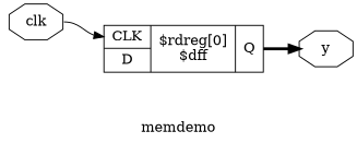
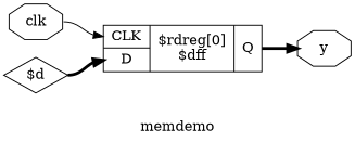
  digraph {
    label=memdemo
    rankdir=LR
    remincross=true
    fontname="DejaVu Serif"
    node [shape=octagon fontname="DejaVu Serif"]
    edge [color=black fontcolor=black tailport=e fontname="DejaVu Serif" style="setlinewidth(3)"]
    n1 [color=black fontcolor=black label=clk]
    n2 [label="{{<p4> CLK|<p5> D}|$rdreg[0]\n$dff|{<p6> Q}}" shape=record]
    n3 [color=black fontcolor=black label=y]
+   n4 [label="$d" shape=diamond]
    n1 -> n2 [headport="p4:w" style=""]
    n2 -> n3 [headport=w tailport="p6:e"]
+   n4 -> n2 [headport="p5:w"]
  }
